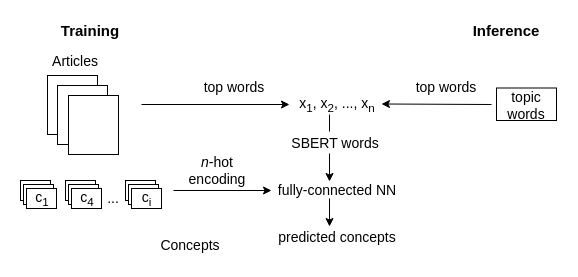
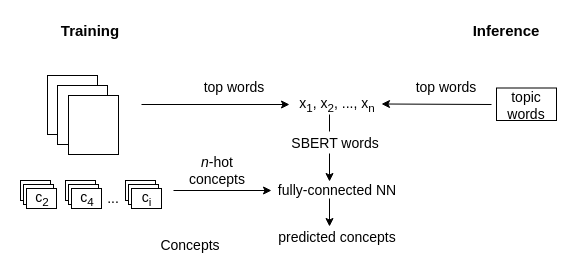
  <mxCell id="0" />
  <mxCell id="1" parent="0" />
  <mxCell id="2" value="&lt;div&gt;&lt;br&gt;&lt;/div&gt;&lt;div&gt;&lt;br&gt;&lt;/div&gt;&lt;div&gt;&lt;br&gt;&lt;/div&gt;&lt;div&gt;&lt;br&gt;&lt;/div&gt;" style="rounded=0;whiteSpace=wrap;html=1;" vertex="1" parent="1"><mxGeometry x="47" y="75" width="50" height="59" as="geometry" /></mxCell>
- <mxCell id="3" value="Articles" style="text;html=1;strokeColor=none;fillColor=none;align=center;verticalAlign=middle;whiteSpace=wrap;rounded=0;fontSize=14;" vertex="1" parent="1"><mxGeometry x="55" y="51" width="40" height="20" as="geometry" /></mxCell>
  <mxCell id="4" value="Concepts" style="text;html=1;strokeColor=none;fillColor=none;align=center;verticalAlign=middle;whiteSpace=wrap;rounded=0;fontSize=14;" vertex="1" parent="1"><mxGeometry x="170" y="235" width="40" height="20" as="geometry" /></mxCell>
  <mxCell id="5" value="" style="rounded=0;whiteSpace=wrap;html=1;fontSize=14;" vertex="1" parent="1"><mxGeometry x="20" y="180" width="30" height="20" as="geometry" /></mxCell>
  <mxCell id="6" value="..." style="text;html=1;strokeColor=none;fillColor=none;align=center;verticalAlign=middle;whiteSpace=wrap;rounded=0;fontSize=14;" vertex="1" parent="1"><mxGeometry x="93" y="188" width="40" height="20" as="geometry" /></mxCell>
  <mxCell id="7" value="" style="endArrow=classic;html=1;fontSize=15;" edge="1" parent="1"><mxGeometry width="50" height="50" relative="1" as="geometry"><mxPoint x="141" y="104" as="sourcePoint" /><mxPoint x="289" y="104" as="targetPoint" /></mxGeometry></mxCell>
  <mxCell id="8" value="top words" style="text;html=1;strokeColor=none;fillColor=none;align=center;verticalAlign=middle;whiteSpace=wrap;rounded=0;fontSize=14;" vertex="1" parent="1"><mxGeometry x="184" y="77" width="100" height="20" as="geometry" /></mxCell>
  <mxCell id="9" value="x&lt;sub&gt;1&lt;/sub&gt;, x&lt;sub&gt;2&lt;/sub&gt;, ..., x&lt;sub&gt;n&lt;/sub&gt;" style="text;html=1;strokeColor=none;fillColor=none;align=center;verticalAlign=middle;whiteSpace=wrap;rounded=0;fontSize=14;" vertex="1" parent="1"><mxGeometry x="267" y="94" width="140" height="20" as="geometry" /></mxCell>
  <mxCell id="10" value="" style="endArrow=classic;html=1;fontSize=14;strokeWidth=1;" edge="1" parent="1"><mxGeometry width="50" height="50" relative="1" as="geometry"><mxPoint x="329" y="153" as="sourcePoint" /><mxPoint x="329" y="181" as="targetPoint" /><Array as="points"><mxPoint x="329" y="181" /><mxPoint x="329" y="163" /></Array></mxGeometry></mxCell>
  <mxCell id="11" value="SBERT words" style="text;html=1;strokeColor=none;fillColor=none;align=center;verticalAlign=middle;whiteSpace=wrap;rounded=0;fontSize=14;" vertex="1" parent="1"><mxGeometry x="240" y="133" width="190" height="20" as="geometry" /></mxCell>
  <mxCell id="12" value="" style="endArrow=none;html=1;fontSize=14;strokeWidth=1;" edge="1" parent="1"><mxGeometry width="50" height="50" relative="1" as="geometry"><mxPoint x="329" y="131" as="sourcePoint" /><mxPoint x="329" y="114" as="targetPoint" /></mxGeometry></mxCell>
  <mxCell id="13" value="fully-connected NN" style="text;html=1;strokeColor=none;fillColor=none;align=center;verticalAlign=middle;whiteSpace=wrap;rounded=0;fontSize=14;" vertex="1" parent="1"><mxGeometry x="242" y="180" width="190" height="20" as="geometry" /></mxCell>
  <mxCell id="14" value="" style="endArrow=classic;html=1;fontSize=15;" edge="1" parent="1"><mxGeometry width="50" height="50" relative="1" as="geometry"><mxPoint x="173" y="190" as="sourcePoint" /><mxPoint x="271" y="190" as="targetPoint" /></mxGeometry></mxCell>
  <mxCell id="15" value="Training" style="text;html=1;strokeColor=none;fillColor=none;align=center;verticalAlign=middle;whiteSpace=wrap;rounded=0;fontSize=15;fontStyle=1" vertex="1" parent="1"><mxGeometry x="70" y="20" width="40" height="20" as="geometry" /></mxCell>
  <mxCell id="16" value="Inference" style="text;html=1;strokeColor=none;fillColor=none;align=center;verticalAlign=middle;whiteSpace=wrap;rounded=0;fontSize=15;fontStyle=1" vertex="1" parent="1"><mxGeometry x="486" y="20" width="40" height="20" as="geometry" /></mxCell>
  <mxCell id="17" value="" style="rounded=0;whiteSpace=wrap;html=1;fontSize=14;" vertex="1" parent="1"><mxGeometry x="496" y="87.5" width="60" height="32.5" as="geometry" /></mxCell>
  <mxCell id="18" value="" style="endArrow=classic;html=1;fontSize=14;strokeWidth=1;" edge="1" parent="1"><mxGeometry width="50" height="50" relative="1" as="geometry"><mxPoint x="491" y="104" as="sourcePoint" /><mxPoint x="381" y="103.5" as="targetPoint" /></mxGeometry></mxCell>
  <mxCell id="19" value="topic words" style="text;html=1;strokeColor=none;fillColor=none;align=center;verticalAlign=middle;whiteSpace=wrap;rounded=0;fontSize=14;" vertex="1" parent="1"><mxGeometry x="506" y="95" width="40" height="20" as="geometry" /></mxCell>
  <mxCell id="20" value="" style="endArrow=classic;html=1;fontSize=14;strokeWidth=1;" edge="1" parent="1"><mxGeometry width="50" height="50" relative="1" as="geometry"><mxPoint x="329" y="198" as="sourcePoint" /><mxPoint x="329" y="226" as="targetPoint" /><Array as="points"><mxPoint x="329" y="226" /><mxPoint x="329" y="208" /></Array></mxGeometry></mxCell>
  <mxCell id="21" value="predicted concepts" style="text;html=1;strokeColor=none;fillColor=none;align=center;verticalAlign=middle;whiteSpace=wrap;rounded=0;fontSize=14;" vertex="1" parent="1"><mxGeometry x="272" y="227" width="130" height="20" as="geometry" /></mxCell>
  <mxCell id="22" value="&lt;div&gt;&lt;br&gt;&lt;/div&gt;&lt;div&gt;&lt;br&gt;&lt;/div&gt;&lt;div&gt;&lt;br&gt;&lt;/div&gt;&lt;div&gt;&lt;br&gt;&lt;/div&gt;" style="rounded=0;whiteSpace=wrap;html=1;" vertex="1" parent="1"><mxGeometry x="57" y="85" width="50" height="59" as="geometry" /></mxCell>
  <mxCell id="23" value="&lt;div&gt;&lt;br&gt;&lt;/div&gt;&lt;div&gt;&lt;br&gt;&lt;/div&gt;&lt;div&gt;&lt;br&gt;&lt;/div&gt;&lt;div&gt;&lt;br&gt;&lt;/div&gt;" style="rounded=0;whiteSpace=wrap;html=1;" vertex="1" parent="1"><mxGeometry x="68" y="95" width="50" height="59" as="geometry" /></mxCell>
- <mxCell id="24" value="&lt;div&gt;&lt;i&gt;n&lt;/i&gt;-hot &lt;br&gt;&lt;/div&gt;&lt;div&gt;encoding&lt;/div&gt;" style="text;html=1;strokeColor=none;fillColor=none;align=center;verticalAlign=middle;whiteSpace=wrap;rounded=0;fontSize=14;" vertex="1" parent="1"><mxGeometry x="167" y="160" width="100" height="20" as="geometry" /></mxCell>
+ <mxCell id="24" value="&lt;div&gt;&lt;i&gt;n&lt;/i&gt;-hot &lt;br&gt;&lt;/div&gt;&lt;div&gt;concepts&lt;/div&gt;" style="text;html=1;strokeColor=none;fillColor=none;align=center;verticalAlign=middle;whiteSpace=wrap;rounded=0;fontSize=14;" vertex="1" parent="1"><mxGeometry x="167" y="160" width="100" height="20" as="geometry" /></mxCell>
  <mxCell id="25" value="top words" style="text;html=1;strokeColor=none;fillColor=none;align=center;verticalAlign=middle;whiteSpace=wrap;rounded=0;fontSize=14;" vertex="1" parent="1"><mxGeometry x="396" y="77" width="100" height="20" as="geometry" /></mxCell>
  <mxCell id="26" value="" style="rounded=0;whiteSpace=wrap;html=1;fontSize=14;" vertex="1" parent="1"><mxGeometry x="23" y="184" width="30" height="20" as="geometry" /></mxCell>
  <mxCell id="27" value="" style="rounded=0;whiteSpace=wrap;html=1;fontSize=14;" vertex="1" parent="1"><mxGeometry x="26" y="188" width="30" height="20" as="geometry" /></mxCell>
  <mxCell id="28" value="" style="rounded=0;whiteSpace=wrap;html=1;fontSize=14;" vertex="1" parent="1"><mxGeometry x="65" y="180" width="30" height="20" as="geometry" /></mxCell>
  <mxCell id="29" value="" style="rounded=0;whiteSpace=wrap;html=1;fontSize=14;" vertex="1" parent="1"><mxGeometry x="68" y="184" width="30" height="20" as="geometry" /></mxCell>
  <mxCell id="30" value="" style="rounded=0;whiteSpace=wrap;html=1;fontSize=14;" vertex="1" parent="1"><mxGeometry x="71" y="188" width="30" height="20" as="geometry" /></mxCell>
  <mxCell id="31" value="" style="rounded=0;whiteSpace=wrap;html=1;fontSize=14;" vertex="1" parent="1"><mxGeometry x="125" y="180" width="30" height="20" as="geometry" /></mxCell>
  <mxCell id="32" value="" style="rounded=0;whiteSpace=wrap;html=1;fontSize=14;" vertex="1" parent="1"><mxGeometry x="128" y="184" width="30" height="20" as="geometry" /></mxCell>
  <mxCell id="33" value="" style="rounded=0;whiteSpace=wrap;html=1;fontSize=14;" vertex="1" parent="1"><mxGeometry x="131" y="188" width="30" height="20" as="geometry" /></mxCell>
- <mxCell id="34" value="c&lt;sub&gt;1&lt;/sub&gt;" style="text;html=1;strokeColor=none;fillColor=none;align=center;verticalAlign=middle;whiteSpace=wrap;rounded=0;fontSize=14;" vertex="1" parent="1"><mxGeometry x="22" y="188" width="40" height="20" as="geometry" /></mxCell>
+ <mxCell id="34" value="c&lt;sub&gt;2&lt;/sub&gt;" style="text;html=1;strokeColor=none;fillColor=none;align=center;verticalAlign=middle;whiteSpace=wrap;rounded=0;fontSize=14;" vertex="1" parent="1"><mxGeometry x="22" y="188" width="40" height="20" as="geometry" /></mxCell>
  <mxCell id="35" value="c&lt;sub&gt;4&lt;/sub&gt;" style="text;html=1;strokeColor=none;fillColor=none;align=center;verticalAlign=middle;whiteSpace=wrap;rounded=0;fontSize=14;" vertex="1" parent="1"><mxGeometry x="67" y="188" width="40" height="20" as="geometry" /></mxCell>
  <mxCell id="36" value="c&lt;sub&gt;i&lt;/sub&gt;" style="text;html=1;strokeColor=none;fillColor=none;align=center;verticalAlign=middle;whiteSpace=wrap;rounded=0;fontSize=14;" vertex="1" parent="1"><mxGeometry x="123.5" y="186.5" width="45" height="23" as="geometry" /></mxCell>
